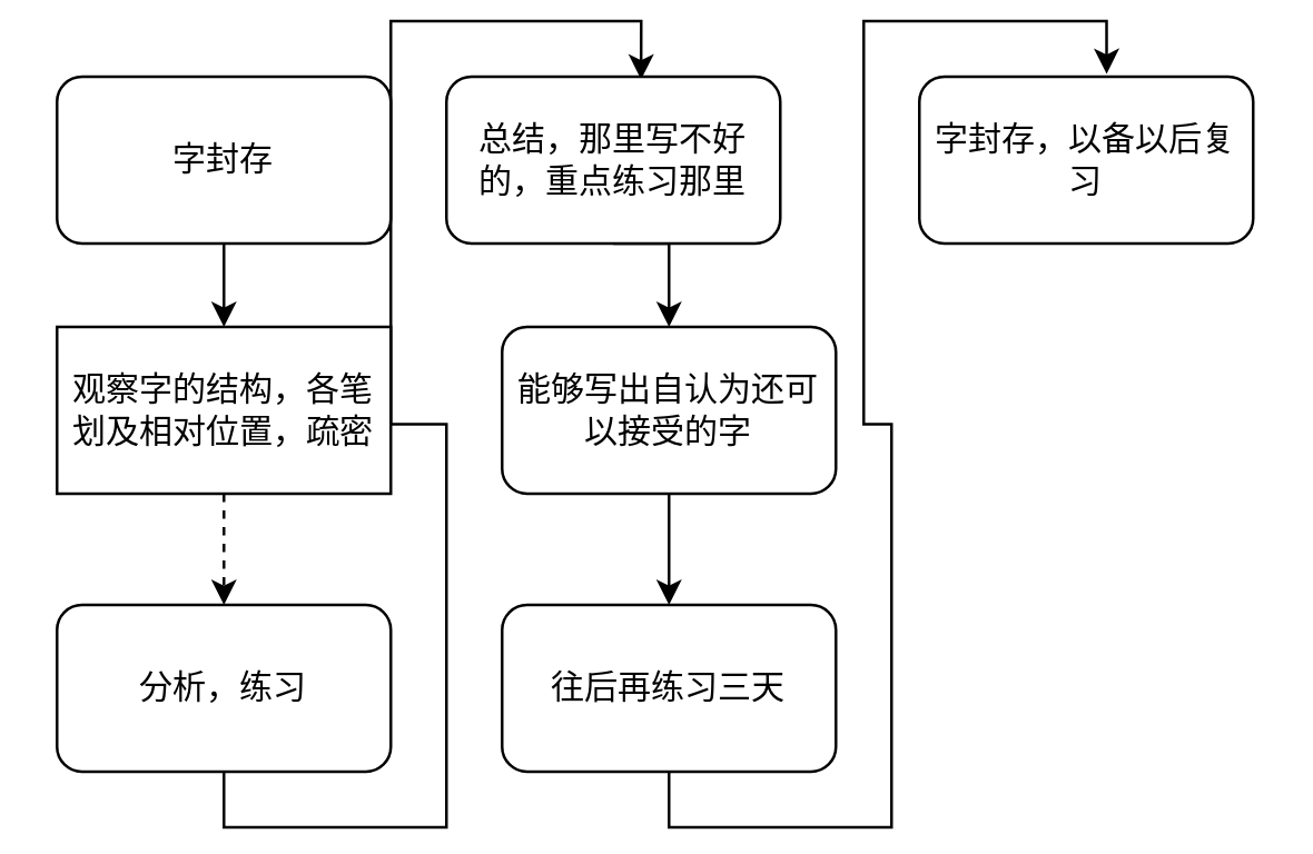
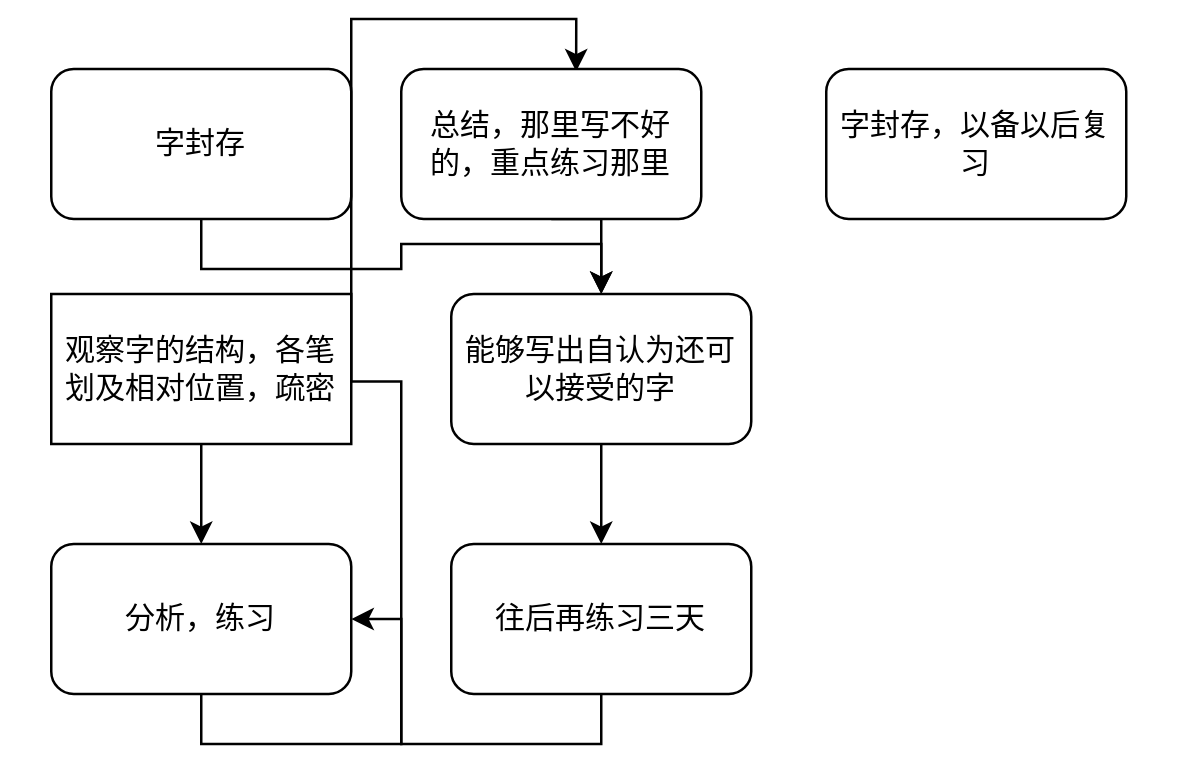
  <mxCell id="0" />
  <mxCell id="1" parent="0" />
- <mxCell id="2" style="edgeStyle=orthogonalEdgeStyle;rounded=0;orthogonalLoop=1;jettySize=auto;html=1;exitX=0.5;exitY=1;exitDx=0;exitDy=0;entryX=0.5;entryY=0;entryDx=0;entryDy=0;" edge="1" parent="1" source="3" target="5"><mxGeometry relative="1" as="geometry" /></mxCell>
+ <mxCell id="2" style="edgeStyle=orthogonalEdgeStyle;rounded=0;orthogonalLoop=1;jettySize=auto;html=1;exitX=0.5;exitY=1;exitDx=0;exitDy=0;" edge="1" parent="1" source="3" target="11"><mxGeometry relative="1" as="geometry" /></mxCell>
  <mxCell id="3" value="字封存" style="rounded=1;whiteSpace=wrap;html=1;" vertex="1" parent="1"><mxGeometry x="20" y="20" width="120" height="60" as="geometry" /></mxCell>
- <mxCell id="4" style="edgeStyle=orthogonalEdgeStyle;rounded=0;orthogonalLoop=1;jettySize=auto;html=1;exitX=0.5;exitY=1;exitDx=0;exitDy=0;entryX=0.5;entryY=0;entryDx=0;entryDy=0;dashed=1;" edge="1" parent="1" source="5" target="7"><mxGeometry relative="1" as="geometry" /></mxCell>
+ <mxCell id="4" style="edgeStyle=orthogonalEdgeStyle;rounded=0;orthogonalLoop=1;jettySize=auto;html=1;exitX=0.5;exitY=1;exitDx=0;exitDy=0;entryX=0.5;entryY=0;entryDx=0;entryDy=0;" edge="1" parent="1" source="5" target="7"><mxGeometry relative="1" as="geometry" /></mxCell>
  <mxCell id="5" value="观察字的结构，各笔划及相对位置，疏密" style="whiteSpace=wrap;html=1;rounded=0;" vertex="1" parent="1"><mxGeometry x="20" y="110" width="120" height="60" as="geometry" /></mxCell>
  <mxCell id="6" style="edgeStyle=orthogonalEdgeStyle;rounded=0;orthogonalLoop=1;jettySize=auto;html=1;exitX=0.5;exitY=1;exitDx=0;exitDy=0;entryX=0.583;entryY=0.017;entryDx=0;entryDy=0;entryPerimeter=0;" edge="1" parent="1" source="7" target="9"><mxGeometry relative="1" as="geometry" /></mxCell>
  <mxCell id="7" value="分析，练习" style="rounded=1;whiteSpace=wrap;html=1;" vertex="1" parent="1"><mxGeometry x="20" y="210" width="120" height="60" as="geometry" /></mxCell>
  <mxCell id="8" style="edgeStyle=orthogonalEdgeStyle;rounded=0;orthogonalLoop=1;jettySize=auto;html=1;exitX=0.5;exitY=1;exitDx=0;exitDy=0;entryX=0.5;entryY=0;entryDx=0;entryDy=0;" edge="1" parent="1" source="9" target="11"><mxGeometry relative="1" as="geometry" /></mxCell>
  <mxCell id="9" value="总结，那里写不好的，重点练习那里" style="rounded=1;whiteSpace=wrap;html=1;" vertex="1" parent="1"><mxGeometry x="160" y="20" width="120" height="60" as="geometry" /></mxCell>
  <mxCell id="10" style="edgeStyle=orthogonalEdgeStyle;rounded=0;orthogonalLoop=1;jettySize=auto;html=1;exitX=0.5;exitY=1;exitDx=0;exitDy=0;entryX=0.5;entryY=0;entryDx=0;entryDy=0;" edge="1" parent="1" source="11" target="13"><mxGeometry relative="1" as="geometry" /></mxCell>
  <mxCell id="11" value="能够写出自认为还可以接受的字" style="rounded=1;whiteSpace=wrap;html=1;" vertex="1" parent="1"><mxGeometry x="180" y="110" width="120" height="60" as="geometry" /></mxCell>
- <mxCell id="12" style="edgeStyle=orthogonalEdgeStyle;rounded=0;orthogonalLoop=1;jettySize=auto;html=1;exitX=0.5;exitY=1;exitDx=0;exitDy=0;entryX=0.561;entryY=-0.017;entryDx=0;entryDy=0;entryPerimeter=0;" edge="1" parent="1" source="13" target="14"><mxGeometry relative="1" as="geometry" /></mxCell>
+ <mxCell id="12" style="edgeStyle=orthogonalEdgeStyle;rounded=0;orthogonalLoop=1;jettySize=auto;html=1;exitX=0.5;exitY=1;exitDx=0;exitDy=0;" edge="1" parent="1" source="13" target="7"><mxGeometry relative="1" as="geometry" /></mxCell>
  <mxCell id="13" value="往后再练习三天" style="rounded=1;whiteSpace=wrap;html=1;" vertex="1" parent="1"><mxGeometry x="180" y="210" width="120" height="60" as="geometry" /></mxCell>
  <mxCell id="14" value="字封存，以备以后复习" style="rounded=1;whiteSpace=wrap;html=1;" vertex="1" parent="1"><mxGeometry x="330" y="20" width="120" height="60" as="geometry" /></mxCell>
